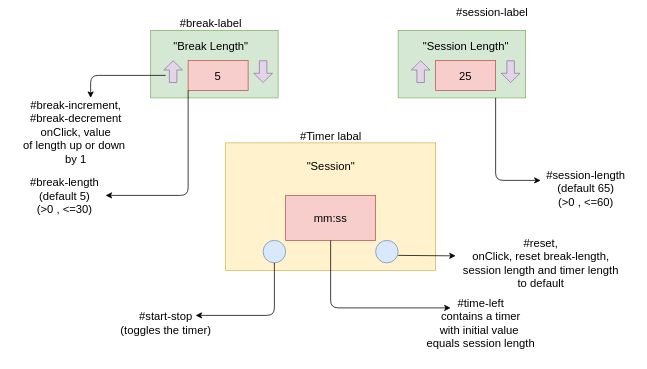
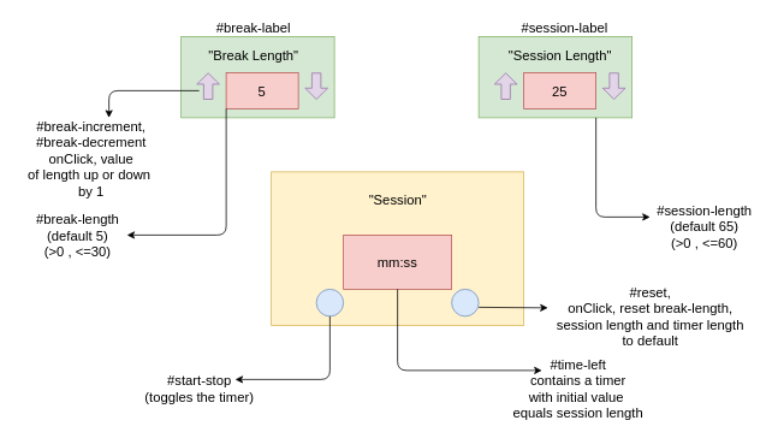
  <mxCell id="0" />
  <mxCell id="1" parent="0" />
  <mxCell id="2" value="" style="rounded=0;whiteSpace=wrap;html=1;fontSize=15;fillColor=#d5e8d4;strokeColor=#82b366;" vertex="1" parent="1"><mxGeometry x="200" y="40" width="170" height="90" as="geometry" /></mxCell>
  <mxCell id="3" value="" style="rounded=0;whiteSpace=wrap;html=1;fontSize=15;fillColor=#d5e8d4;strokeColor=#82b366;" vertex="1" parent="1"><mxGeometry x="530" y="40" width="170" height="90" as="geometry" /></mxCell>
  <mxCell id="4" value="" style="rounded=0;whiteSpace=wrap;html=1;fontSize=15;fillColor=#fff2cc;strokeColor=#d6b656;" vertex="1" parent="1"><mxGeometry x="300" y="190" width="280" height="170" as="geometry" /></mxCell>
  <mxCell id="5" value="#break-label" style="text;html=1;align=center;verticalAlign=middle;resizable=0;points=[];autosize=1;strokeColor=none;fontSize=15;" vertex="1" parent="1"><mxGeometry x="230" y="20" width="100" height="20" as="geometry" /></mxCell>
- <mxCell id="6" value="#session-label" style="text;html=1;align=center;verticalAlign=middle;resizable=0;points=[];autosize=1;strokeColor=none;fontSize=15;" vertex="1" parent="1"><mxGeometry x="600" y="5" width="110" height="20" as="geometry" /></mxCell>
+ <mxCell id="6" value="#session-label" style="text;html=1;align=center;verticalAlign=middle;resizable=0;points=[];autosize=1;strokeColor=none;fontSize=15;" vertex="1" parent="1"><mxGeometry x="570" y="20" width="110" height="20" as="geometry" /></mxCell>
  <mxCell id="7" value="&quot;Break Length&quot;" style="text;html=1;align=center;verticalAlign=middle;resizable=0;points=[];autosize=1;strokeColor=none;fontSize=15;" vertex="1" parent="1"><mxGeometry x="220" y="50" width="120" height="20" as="geometry" /></mxCell>
  <mxCell id="8" value="&quot;Session Length&quot;" style="text;html=1;align=center;verticalAlign=middle;resizable=0;points=[];autosize=1;strokeColor=none;fontSize=15;" vertex="1" parent="1"><mxGeometry x="555" y="50" width="130" height="20" as="geometry" /></mxCell>
  <mxCell id="9" value="" style="shape=flexArrow;endArrow=classic;html=1;fontSize=15;endWidth=14;endSize=3.77;fillColor=#e1d5e7;strokeColor=#9673a6;" edge="1" parent="1"><mxGeometry width="50" height="50" relative="1" as="geometry"><mxPoint x="230" y="110" as="sourcePoint" /><mxPoint x="230" y="80" as="targetPoint" /></mxGeometry></mxCell>
  <mxCell id="10" value="" style="shape=flexArrow;endArrow=classic;html=1;fontSize=15;endWidth=14;endSize=3.77;fillColor=#e1d5e7;strokeColor=#9673a6;" edge="1" parent="1"><mxGeometry width="50" height="50" relative="1" as="geometry"><mxPoint x="560" y="110" as="sourcePoint" /><mxPoint x="560" y="80" as="targetPoint" /></mxGeometry></mxCell>
  <mxCell id="11" value="" style="shape=flexArrow;endArrow=classic;html=1;fontSize=15;endWidth=14;endSize=3.77;fillColor=#e1d5e7;strokeColor=#9673a6;" edge="1" parent="1"><mxGeometry width="50" height="50" relative="1" as="geometry"><mxPoint x="680" y="80" as="sourcePoint" /><mxPoint x="680" y="110" as="targetPoint" /></mxGeometry></mxCell>
  <mxCell id="12" value="" style="shape=flexArrow;endArrow=classic;html=1;fontSize=15;endWidth=14;endSize=3.77;fillColor=#e1d5e7;strokeColor=#9673a6;" edge="1" parent="1"><mxGeometry width="50" height="50" relative="1" as="geometry"><mxPoint x="350" y="80" as="sourcePoint" /><mxPoint x="350" y="110" as="targetPoint" /></mxGeometry></mxCell>
  <mxCell id="13" value="#break-increment,&lt;br&gt;#break-decrement&lt;br&gt;onClick, value&lt;br&gt;of length up or down&amp;nbsp;&lt;br&gt;by 1" style="text;html=1;align=center;verticalAlign=middle;resizable=0;points=[];autosize=1;strokeColor=none;fontSize=15;" vertex="1" parent="1"><mxGeometry x="20" y="130" width="160" height="90" as="geometry" /></mxCell>
  <mxCell id="14" value="" style="endArrow=classic;html=1;fontSize=15;" edge="1" parent="1"><mxGeometry width="50" height="50" relative="1" as="geometry"><mxPoint x="220" y="100" as="sourcePoint" /><mxPoint x="120" y="130" as="targetPoint" /><Array as="points"><mxPoint x="120" y="100" /></Array></mxGeometry></mxCell>
  <mxCell id="15" value="5" style="rounded=0;whiteSpace=wrap;html=1;fontSize=15;fillColor=#f8cecc;strokeColor=#b85450;" vertex="1" parent="1"><mxGeometry x="250" y="80" width="80" height="40" as="geometry" /></mxCell>
  <mxCell id="16" value="25" style="rounded=0;whiteSpace=wrap;html=1;fontSize=15;fillColor=#f8cecc;strokeColor=#b85450;" vertex="1" parent="1"><mxGeometry x="580" y="80" width="80" height="40" as="geometry" /></mxCell>
  <mxCell id="17" value="" style="endArrow=classic;html=1;fontSize=15;exitX=0;exitY=1;exitDx=0;exitDy=0;" edge="1" parent="1" source="15"><mxGeometry width="50" height="50" relative="1" as="geometry"><mxPoint x="440" y="220" as="sourcePoint" /><mxPoint x="140" y="260" as="targetPoint" /><Array as="points"><mxPoint x="250" y="260" /></Array></mxGeometry></mxCell>
  <mxCell id="18" value="#break-length&lt;br&gt;(default 5)&lt;br&gt;(&amp;gt;0 , &amp;lt;=30)" style="text;html=1;align=center;verticalAlign=middle;resizable=0;points=[];autosize=1;strokeColor=none;fontSize=15;" vertex="1" parent="1"><mxGeometry x="30" y="230" width="110" height="60" as="geometry" /></mxCell>
  <mxCell id="19" value="" style="endArrow=classic;html=1;fontSize=15;exitX=0;exitY=1;exitDx=0;exitDy=0;" edge="1" parent="1"><mxGeometry width="50" height="50" relative="1" as="geometry"><mxPoint x="660" y="130" as="sourcePoint" /><mxPoint x="720" y="240" as="targetPoint" /><Array as="points"><mxPoint x="660" y="240" /></Array></mxGeometry></mxCell>
  <mxCell id="20" value="#session-length&lt;br&gt;(default 65)&lt;br&gt;(&amp;gt;0 , &amp;lt;=60)" style="text;html=1;align=center;verticalAlign=middle;resizable=0;points=[];autosize=1;strokeColor=none;fontSize=15;" vertex="1" parent="1"><mxGeometry x="720" y="220" width="120" height="60" as="geometry" /></mxCell>
- <mxCell id="21" value="#Timer labal" style="text;html=1;align=center;verticalAlign=middle;resizable=0;points=[];autosize=1;strokeColor=none;fontSize=15;" vertex="1" parent="1"><mxGeometry x="390" y="170" width="100" height="20" as="geometry" /></mxCell>
  <mxCell id="22" value="&quot;Session&quot;" style="text;html=1;align=center;verticalAlign=middle;resizable=0;points=[];autosize=1;strokeColor=none;fontSize=15;" vertex="1" parent="1"><mxGeometry x="400" y="210" width="80" height="20" as="geometry" /></mxCell>
  <mxCell id="23" value="mm:ss" style="whiteSpace=wrap;html=1;fontSize=15;fillColor=#f8cecc;strokeColor=#b85450;" vertex="1" parent="1"><mxGeometry x="380" y="260" width="120" height="60" as="geometry" /></mxCell>
  <mxCell id="24" value="" style="endArrow=classic;html=1;fontSize=15;exitX=0.5;exitY=1;exitDx=0;exitDy=0;" edge="1" parent="1" source="23"><mxGeometry width="50" height="50" relative="1" as="geometry"><mxPoint x="450" y="370" as="sourcePoint" /><mxPoint x="600" y="410" as="targetPoint" /><Array as="points"><mxPoint x="440" y="410" /></Array></mxGeometry></mxCell>
  <mxCell id="25" value="#time-left&lt;br&gt;contains a timer&lt;br&gt;with initial value&amp;nbsp;&lt;br&gt;equals session length" style="text;html=1;align=center;verticalAlign=middle;resizable=0;points=[];autosize=1;strokeColor=none;fontSize=15;" vertex="1" parent="1"><mxGeometry x="560" y="390" width="160" height="80" as="geometry" /></mxCell>
  <mxCell id="26" value="" style="ellipse;whiteSpace=wrap;html=1;aspect=fixed;fontSize=15;fillColor=#dae8fc;strokeColor=#6c8ebf;" vertex="1" parent="1"><mxGeometry x="350" y="320" width="30" height="30" as="geometry" /></mxCell>
  <mxCell id="27" value="" style="ellipse;whiteSpace=wrap;html=1;aspect=fixed;fontSize=15;fillColor=#dae8fc;strokeColor=#6c8ebf;" vertex="1" parent="1"><mxGeometry x="500" y="320" width="30" height="30" as="geometry" /></mxCell>
  <mxCell id="28" value="" style="endArrow=classic;html=1;fontSize=15;exitX=0.5;exitY=1;exitDx=0;exitDy=0;" edge="1" parent="1" source="26"><mxGeometry width="50" height="50" relative="1" as="geometry"><mxPoint x="450" y="360" as="sourcePoint" /><mxPoint x="260" y="420" as="targetPoint" /><Array as="points"><mxPoint x="365" y="420" /></Array></mxGeometry></mxCell>
  <mxCell id="29" value="#start-stop&lt;br&gt;(toggles the timer)" style="text;html=1;align=center;verticalAlign=middle;resizable=0;points=[];autosize=1;strokeColor=none;fontSize=15;" vertex="1" parent="1"><mxGeometry x="150" y="410" width="140" height="40" as="geometry" /></mxCell>
  <mxCell id="30" value="#reset,&lt;br&gt;onClick, reset break-length,&lt;br&gt;session length and timer length&lt;br&gt;to default" style="text;html=1;align=center;verticalAlign=middle;resizable=0;points=[];autosize=1;strokeColor=none;fontSize=15;" vertex="1" parent="1"><mxGeometry x="610" y="310" width="220" height="80" as="geometry" /></mxCell>
  <mxCell id="31" value="" style="endArrow=classic;html=1;fontSize=15;entryX=-0.015;entryY=0.383;entryDx=0;entryDy=0;entryPerimeter=0;" edge="1" parent="1" target="30"><mxGeometry width="50" height="50" relative="1" as="geometry"><mxPoint x="530" y="340" as="sourcePoint" /><mxPoint x="500" y="220" as="targetPoint" /></mxGeometry></mxCell>
